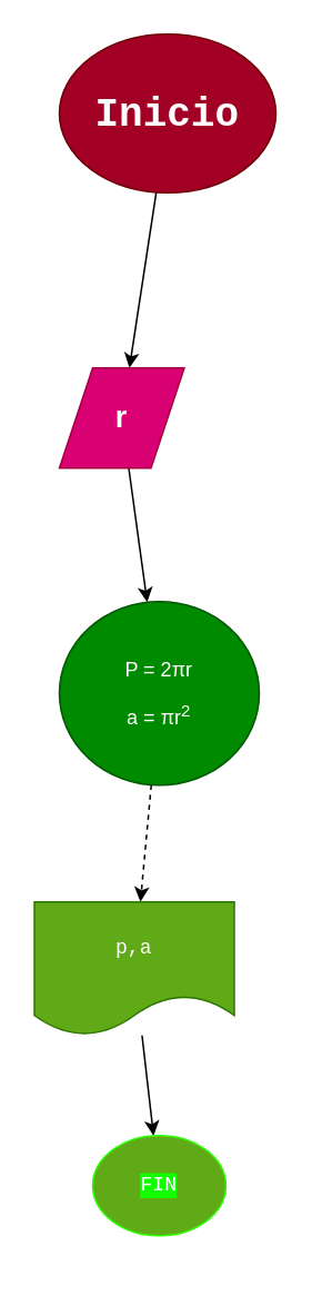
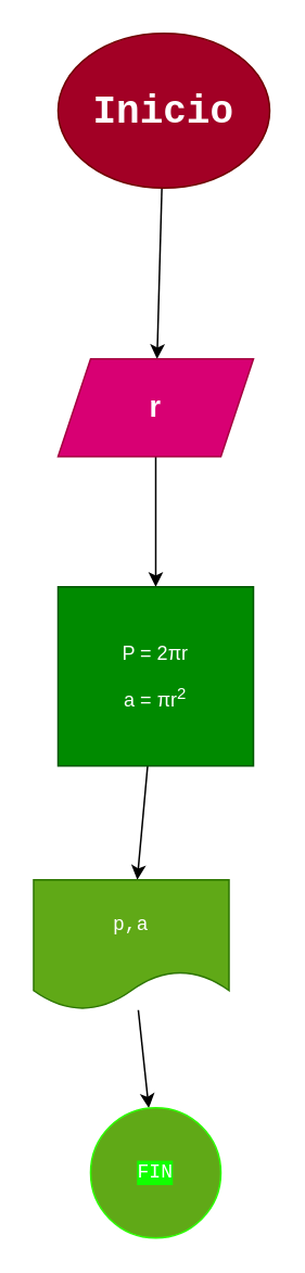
  <mxCell id="0" />
  <mxCell id="1" parent="0" />
  <mxCell id="2" style="edgeStyle=none;html=1;" edge="1" parent="1" source="3" target="5"><mxGeometry relative="1" as="geometry" /></mxCell>
  <mxCell id="3" value="&lt;h1&gt;&lt;font face=&quot;Courier New&quot;&gt;Inicio&lt;/font&gt;&lt;/h1&gt;" style="ellipse;whiteSpace=wrap;html=1;aspect=fixed;fillColor=#a20025;fontColor=#ffffff;strokeColor=#6F0000;" vertex="1" parent="1"><mxGeometry x="35" y="20" width="130" height="95" as="geometry" /></mxCell>
  <mxCell id="4" value="" style="edgeStyle=none;html=1;" edge="1" parent="1" source="5" target="7"><mxGeometry relative="1" as="geometry" /></mxCell>
- <mxCell id="5" value="&lt;h2&gt;&lt;b&gt;r&lt;/b&gt;&lt;/h2&gt;" style="shape=parallelogram;perimeter=parallelogramPerimeter;whiteSpace=wrap;html=1;fixedSize=1;fillColor=#d80073;fontColor=#ffffff;strokeColor=#A50040;" vertex="1" parent="1"><mxGeometry x="35" y="220" width="75" height="60" as="geometry" /></mxCell>
- <mxCell id="6" style="edgeStyle=none;html=1;fontFamily=Courier New;dashed=1;" edge="1" parent="1" source="7" target="9"><mxGeometry relative="1" as="geometry" /></mxCell>
- <mxCell id="7" value="&lt;p&gt;P = 2&lt;span style=&quot;background-color: initial;&quot;&gt;πr&lt;/span&gt;&lt;/p&gt;&lt;p&gt;&lt;span style=&quot;background-color: initial;&quot;&gt;a =&amp;nbsp;&lt;/span&gt;&lt;span style=&quot;background-color: initial;&quot;&gt;πr&lt;sup&gt;2&lt;/sup&gt;&lt;/span&gt;&lt;/p&gt;&lt;p&gt;&lt;/p&gt;&lt;p&gt;&lt;/p&gt;&lt;p&gt;&lt;/p&gt;" style="ellipse;whiteSpace=wrap;html=1;fillColor=#008a00;fontColor=#ffffff;strokeColor=#005700;" vertex="1" parent="1"><mxGeometry x="35" y="360" width="120" height="110" as="geometry" /></mxCell>
+ <mxCell id="5" value="&lt;h2&gt;&lt;b&gt;r&lt;/b&gt;&lt;/h2&gt;" style="shape=parallelogram;perimeter=parallelogramPerimeter;whiteSpace=wrap;html=1;fixedSize=1;fillColor=#d80073;fontColor=#ffffff;strokeColor=#A50040;" vertex="1" parent="1"><mxGeometry x="35" y="220" width="120" height="60" as="geometry" /></mxCell>
+ <mxCell id="6" style="edgeStyle=none;html=1;fontFamily=Courier New;" edge="1" parent="1" source="7" target="9"><mxGeometry relative="1" as="geometry" /></mxCell>
+ <mxCell id="7" value="&lt;p&gt;P = 2&lt;span style=&quot;background-color: initial;&quot;&gt;πr&lt;/span&gt;&lt;/p&gt;&lt;p&gt;&lt;span style=&quot;background-color: initial;&quot;&gt;a =&amp;nbsp;&lt;/span&gt;&lt;span style=&quot;background-color: initial;&quot;&gt;πr&lt;sup&gt;2&lt;/sup&gt;&lt;/span&gt;&lt;/p&gt;&lt;p&gt;&lt;/p&gt;&lt;p&gt;&lt;/p&gt;&lt;p&gt;&lt;/p&gt;" style="whiteSpace=wrap;html=1;fillColor=#008a00;fontColor=#ffffff;strokeColor=#005700;" vertex="1" parent="1"><mxGeometry x="35" y="360" width="120" height="110" as="geometry" /></mxCell>
  <mxCell id="8" style="edgeStyle=none;html=1;fontFamily=Courier New;" edge="1" parent="1" source="9" target="10"><mxGeometry relative="1" as="geometry" /></mxCell>
  <mxCell id="9" value="p,a" style="shape=document;whiteSpace=wrap;html=1;boundedLbl=1;fontFamily=Courier New;fillColor=#60a917;fontColor=#ffffff;strokeColor=#2D7600;" vertex="1" parent="1"><mxGeometry x="20" y="540" width="120" height="80" as="geometry" /></mxCell>
- <mxCell id="10" value="FIN" style="ellipse;whiteSpace=wrap;html=1;aspect=fixed;labelBackgroundColor=#11FF00;fontFamily=Courier New;fillColor=#60a917;fontColor=#ffffff;strokeColor=#2DFF03;" vertex="1" parent="1"><mxGeometry x="55" y="680" width="80" height="60" as="geometry" /></mxCell>
+ <mxCell id="10" value="FIN" style="ellipse;whiteSpace=wrap;html=1;aspect=fixed;labelBackgroundColor=#11FF00;fontFamily=Courier New;fillColor=#60a917;fontColor=#ffffff;strokeColor=#2DFF03;" vertex="1" parent="1"><mxGeometry x="55" y="680" width="80" height="80" as="geometry" /></mxCell>
